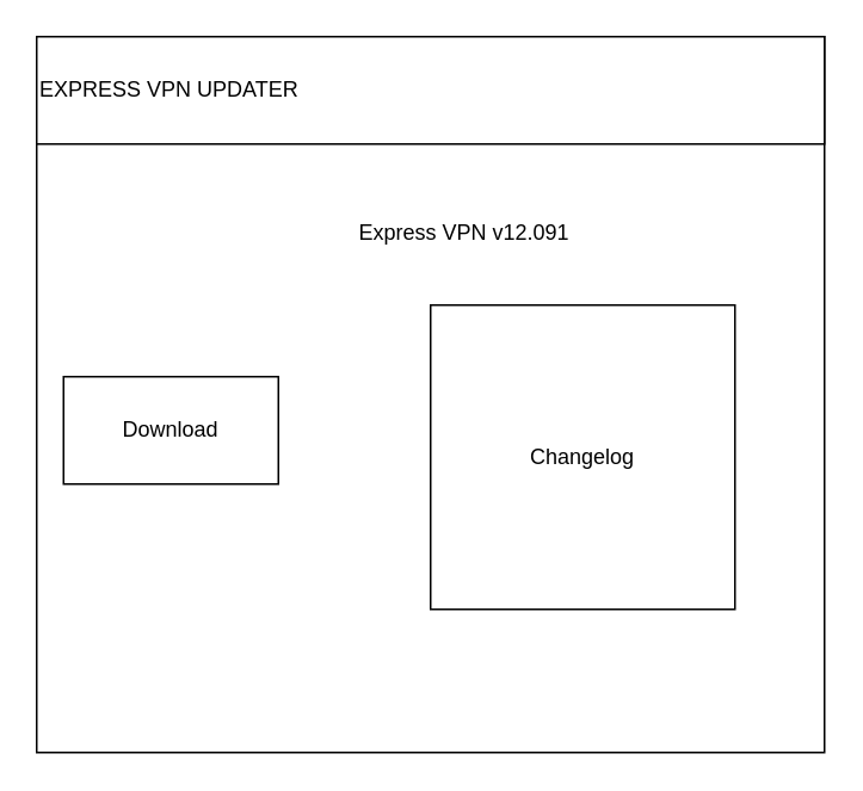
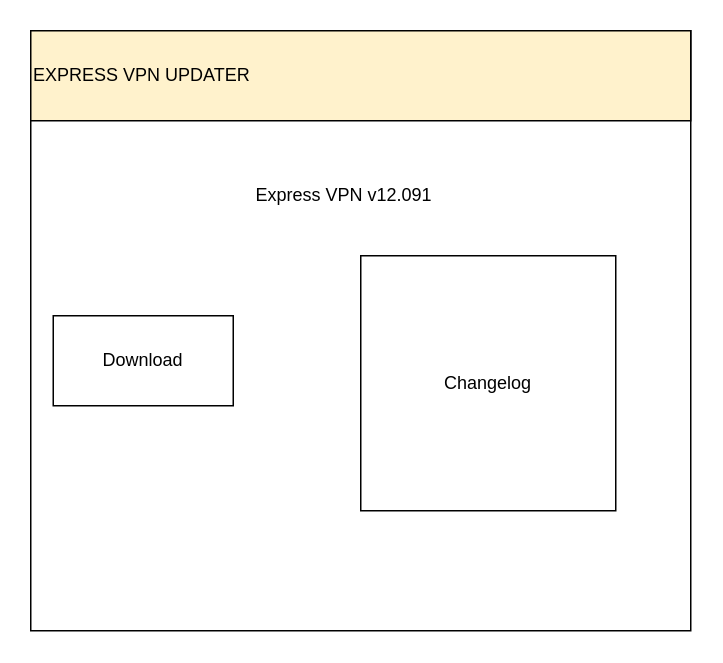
  <mxCell id="0" />
  <mxCell id="1" parent="0" />
  <mxCell id="2" value="" style="rounded=0;whiteSpace=wrap;html=1;" vertex="1" parent="1"><mxGeometry x="20" y="20" width="440" height="400" as="geometry" /></mxCell>
  <mxCell id="3" value="Download" style="rounded=0;whiteSpace=wrap;html=1;" vertex="1" parent="1"><mxGeometry x="35" y="210" width="120" height="60" as="geometry" /></mxCell>
  <mxCell id="4" value="Changelog" style="whiteSpace=wrap;html=1;aspect=fixed;" vertex="1" parent="1"><mxGeometry x="240" y="170" width="170" height="170" as="geometry" /></mxCell>
- <mxCell id="5" value="Express VPN v12.091" style="text;html=1;strokeColor=none;fillColor=none;align=center;verticalAlign=middle;whiteSpace=wrap;rounded=0;" vertex="1" parent="1"><mxGeometry x="134" y="120" width="250" height="20" as="geometry" /></mxCell>
- <mxCell id="6" value="EXPRESS VPN UPDATER" style="rounded=0;whiteSpace=wrap;html=1;align=left;" vertex="1" parent="1"><mxGeometry x="20" y="20" width="440" height="60" as="geometry" /></mxCell>
+ <mxCell id="5" value="Express VPN v12.091" style="text;html=1;strokeColor=none;fillColor=none;align=center;verticalAlign=middle;whiteSpace=wrap;rounded=0;" vertex="1" parent="1"><mxGeometry x="104" y="120" width="250" height="20" as="geometry" /></mxCell>
+ <mxCell id="6" value="EXPRESS VPN UPDATER" style="rounded=0;whiteSpace=wrap;html=1;align=left;fillColor=#fff2cc;" vertex="1" parent="1"><mxGeometry x="20" y="20" width="440" height="60" as="geometry" /></mxCell>
